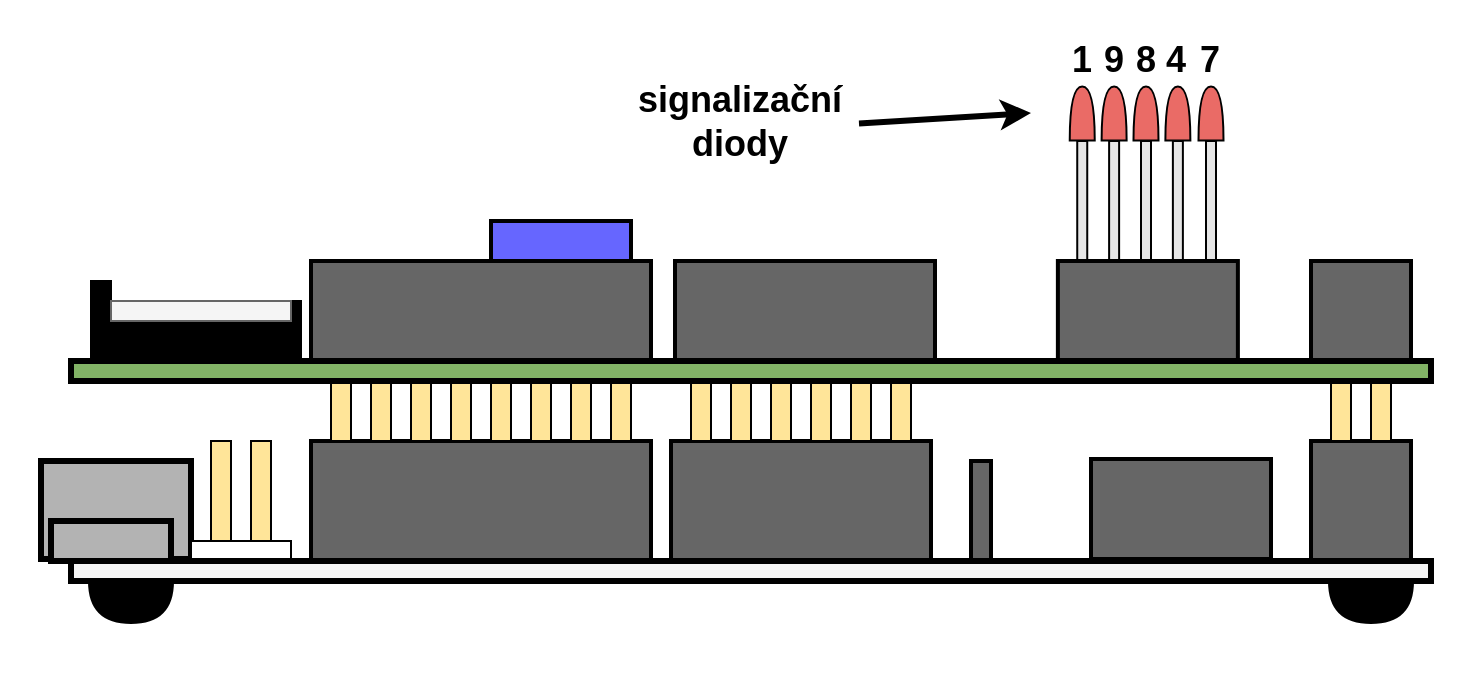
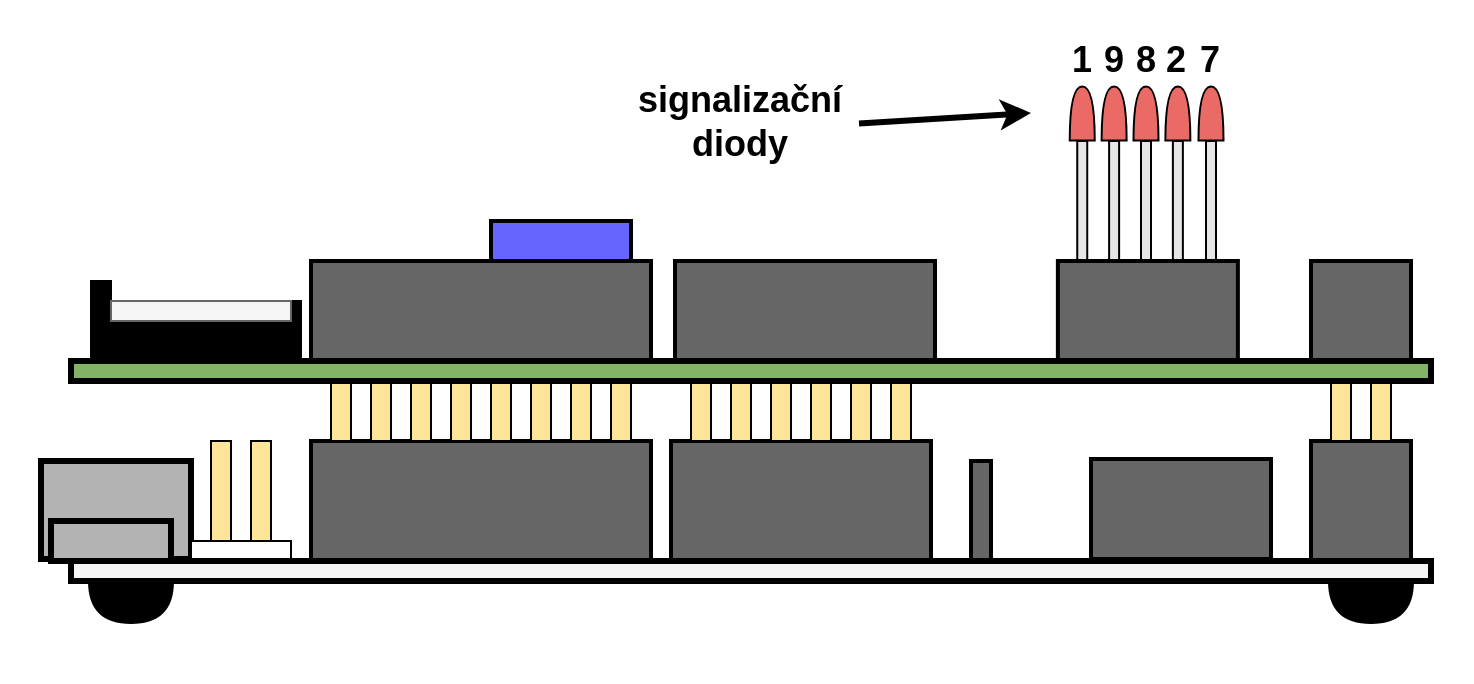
  <mxCell id="0" />
  <mxCell id="1" parent="0" />
  <mxCell id="2" value="" style="rounded=0;whiteSpace=wrap;html=1;fillColor=#E6E6E6;" vertex="1" parent="1"><mxGeometry x="602.5" y="70" width="5" height="60" as="geometry" /></mxCell>
  <mxCell id="3" value="" style="rounded=0;whiteSpace=wrap;html=1;fillColor=#E6E6E6;" vertex="1" parent="1"><mxGeometry x="585.94" y="70" width="5" height="60" as="geometry" /></mxCell>
  <mxCell id="4" value="" style="rounded=0;whiteSpace=wrap;html=1;fillColor=#E6E6E6;" vertex="1" parent="1"><mxGeometry x="570" y="70" width="5" height="60" as="geometry" /></mxCell>
  <mxCell id="5" value="" style="rounded=0;whiteSpace=wrap;html=1;fillColor=#E6E6E6;" vertex="1" parent="1"><mxGeometry x="554.06" y="70" width="5" height="60" as="geometry" /></mxCell>
  <mxCell id="6" value="" style="rounded=0;whiteSpace=wrap;html=1;fillColor=#E6E6E6;" vertex="1" parent="1"><mxGeometry x="538.12" y="70" width="5" height="60" as="geometry" /></mxCell>
  <mxCell id="7" value="" style="rounded=0;whiteSpace=wrap;html=1;fillColor=#B3B3B3;fontColor=#333333;strokeColor=#000000;strokeWidth=3;" vertex="1" parent="1"><mxGeometry x="20" y="230" width="75" height="49" as="geometry" /></mxCell>
  <mxCell id="8" value="" style="shape=or;whiteSpace=wrap;html=1;rotation=90;strokeWidth=3;fillColor=#000000;" vertex="1" parent="1"><mxGeometry x="675" y="280" width="20" height="40" as="geometry" /></mxCell>
  <mxCell id="9" value="" style="shape=or;whiteSpace=wrap;html=1;rotation=90;strokeWidth=3;fillColor=#000000;" vertex="1" parent="1"><mxGeometry x="55" y="280" width="20" height="40" as="geometry" /></mxCell>
  <mxCell id="10" value="" style="rounded=0;whiteSpace=wrap;html=1;strokeWidth=2;fillColor=#666666;" vertex="1" parent="1"><mxGeometry x="655" y="220" width="50" height="60" as="geometry" /></mxCell>
  <mxCell id="11" value="" style="rounded=0;whiteSpace=wrap;html=1;strokeWidth=2;fillColor=#666666;" vertex="1" parent="1"><mxGeometry x="155" y="220" width="170" height="60" as="geometry" /></mxCell>
  <mxCell id="12" value="" style="rounded=0;whiteSpace=wrap;html=1;strokeWidth=2;fillColor=#666666;" vertex="1" parent="1"><mxGeometry x="335" y="220" width="130" height="60" as="geometry" /></mxCell>
  <mxCell id="13" value="" style="rounded=0;whiteSpace=wrap;html=1;strokeWidth=2;fillColor=#666666;" vertex="1" parent="1"><mxGeometry x="485" y="230" width="10" height="50" as="geometry" /></mxCell>
  <mxCell id="14" value="" style="rounded=0;whiteSpace=wrap;html=1;strokeWidth=2;fillColor=#666666;" vertex="1" parent="1"><mxGeometry x="545" y="229" width="90" height="50" as="geometry" /></mxCell>
  <mxCell id="15" value="" style="rounded=0;whiteSpace=wrap;html=1;fillColor=#FFE599;" vertex="1" parent="1"><mxGeometry x="165" y="190" width="10" height="30" as="geometry" /></mxCell>
  <mxCell id="16" value="" style="rounded=0;whiteSpace=wrap;html=1;fillColor=#FFE599;" vertex="1" parent="1"><mxGeometry x="185" y="190" width="10" height="30" as="geometry" /></mxCell>
  <mxCell id="17" value="" style="rounded=0;whiteSpace=wrap;html=1;fillColor=#FFE599;" vertex="1" parent="1"><mxGeometry x="205" y="190" width="10" height="30" as="geometry" /></mxCell>
  <mxCell id="18" value="" style="rounded=0;whiteSpace=wrap;html=1;fillColor=#FFE599;" vertex="1" parent="1"><mxGeometry x="225" y="190" width="10" height="30" as="geometry" /></mxCell>
  <mxCell id="19" value="" style="rounded=0;whiteSpace=wrap;html=1;fillColor=#FFE599;" vertex="1" parent="1"><mxGeometry x="265" y="190" width="10" height="30" as="geometry" /></mxCell>
  <mxCell id="20" value="" style="rounded=0;whiteSpace=wrap;html=1;fillColor=#FFE599;" vertex="1" parent="1"><mxGeometry x="285" y="190" width="10" height="30" as="geometry" /></mxCell>
  <mxCell id="21" value="" style="rounded=0;whiteSpace=wrap;html=1;fillColor=#FFE599;" vertex="1" parent="1"><mxGeometry x="305" y="190" width="10" height="30" as="geometry" /></mxCell>
  <mxCell id="22" value="" style="rounded=0;whiteSpace=wrap;html=1;fillColor=#FFE599;" vertex="1" parent="1"><mxGeometry x="345" y="190" width="10" height="30" as="geometry" /></mxCell>
  <mxCell id="23" value="" style="rounded=0;whiteSpace=wrap;html=1;fillColor=#FFE599;" vertex="1" parent="1"><mxGeometry x="245" y="190" width="10" height="30" as="geometry" /></mxCell>
  <mxCell id="24" value="" style="rounded=0;whiteSpace=wrap;html=1;" vertex="1" parent="1"><mxGeometry x="95" y="270" width="50" height="10" as="geometry" /></mxCell>
  <mxCell id="25" value="" style="rounded=0;whiteSpace=wrap;html=1;fillColor=#FFE599;" vertex="1" parent="1"><mxGeometry x="125" y="220" width="10" height="50" as="geometry" /></mxCell>
  <mxCell id="26" value="" style="rounded=0;whiteSpace=wrap;html=1;fillColor=#FFE599;" vertex="1" parent="1"><mxGeometry x="105" y="220" width="10" height="50" as="geometry" /></mxCell>
  <mxCell id="27" value="" style="rounded=0;whiteSpace=wrap;html=1;fillColor=#B3B3B3;fontColor=#333333;strokeColor=#000000;strokeWidth=3;" vertex="1" parent="1"><mxGeometry x="25" y="260" width="60" height="20" as="geometry" /></mxCell>
  <mxCell id="28" value="" style="rounded=0;whiteSpace=wrap;html=1;fillColor=#FFE599;" vertex="1" parent="1"><mxGeometry x="365" y="190" width="10" height="30" as="geometry" /></mxCell>
  <mxCell id="29" value="" style="rounded=0;whiteSpace=wrap;html=1;fillColor=#FFE599;" vertex="1" parent="1"><mxGeometry x="385" y="190" width="10" height="30" as="geometry" /></mxCell>
  <mxCell id="30" value="" style="rounded=0;whiteSpace=wrap;html=1;fillColor=#FFE599;" vertex="1" parent="1"><mxGeometry x="405" y="190" width="10" height="30" as="geometry" /></mxCell>
  <mxCell id="31" value="" style="rounded=0;whiteSpace=wrap;html=1;fillColor=#FFE599;" vertex="1" parent="1"><mxGeometry x="425" y="190" width="10" height="30" as="geometry" /></mxCell>
  <mxCell id="32" value="" style="rounded=0;whiteSpace=wrap;html=1;fillColor=#FFE599;" vertex="1" parent="1"><mxGeometry x="445" y="190" width="10" height="30" as="geometry" /></mxCell>
  <mxCell id="33" value="" style="rounded=0;whiteSpace=wrap;html=1;strokeWidth=3;fontStyle=1;fillColor=#f5f5f5;fontColor=#333333;strokeColor=#000000;" vertex="1" parent="1"><mxGeometry x="35" y="280" width="680" height="10" as="geometry" /></mxCell>
  <mxCell id="34" value="" style="rounded=0;whiteSpace=wrap;html=1;fillColor=#FFE599;" vertex="1" parent="1"><mxGeometry x="685" y="190" width="10" height="30" as="geometry" /></mxCell>
  <mxCell id="35" value="" style="rounded=0;whiteSpace=wrap;html=1;fillColor=#FFE599;" vertex="1" parent="1"><mxGeometry x="665" y="190" width="10" height="30" as="geometry" /></mxCell>
  <mxCell id="36" value="" style="rounded=0;whiteSpace=wrap;html=1;strokeWidth=2;fillColor=#666666;" vertex="1" parent="1"><mxGeometry x="655" y="130" width="50" height="50" as="geometry" /></mxCell>
  <mxCell id="37" value="" style="rounded=0;whiteSpace=wrap;html=1;strokeWidth=2;fillColor=#666666;" vertex="1" parent="1"><mxGeometry x="528.44" y="130" width="90" height="50" as="geometry" /></mxCell>
  <mxCell id="38" value="" style="rounded=0;whiteSpace=wrap;html=1;strokeWidth=2;fillColor=#666666;" vertex="1" parent="1"><mxGeometry x="337" y="130" width="130" height="50" as="geometry" /></mxCell>
  <mxCell id="39" value="" style="rounded=0;whiteSpace=wrap;html=1;strokeWidth=2;fillColor=#666666;" vertex="1" parent="1"><mxGeometry x="155" y="130" width="170" height="50" as="geometry" /></mxCell>
  <mxCell id="40" value="" style="rounded=0;whiteSpace=wrap;html=1;fillColor=#6666FF;strokeColor=#000000;strokeWidth=2;" vertex="1" parent="1"><mxGeometry x="245" y="110" width="70" height="20" as="geometry" /></mxCell>
  <mxCell id="41" value="" style="rounded=0;whiteSpace=wrap;html=1;fillColor=#000000;" vertex="1" parent="1"><mxGeometry x="45" y="140" width="10" height="40" as="geometry" /></mxCell>
  <mxCell id="42" value="" style="rounded=0;whiteSpace=wrap;html=1;fillColor=#000000;" vertex="1" parent="1"><mxGeometry x="45" y="150" width="105" height="30" as="geometry" /></mxCell>
  <mxCell id="43" value="" style="rounded=0;whiteSpace=wrap;html=1;fillColor=#000000;" vertex="1" parent="1"><mxGeometry x="145" y="150" width="5" height="30" as="geometry" /></mxCell>
  <mxCell id="44" value="" style="rounded=0;whiteSpace=wrap;html=1;strokeWidth=3;fillColor=#82B366;" vertex="1" parent="1"><mxGeometry x="35" y="180" width="680" height="10" as="geometry" /></mxCell>
  <mxCell id="45" value="" style="shape=or;whiteSpace=wrap;html=1;rotation=-90;fillColor=#EA6B66;" vertex="1" parent="1"><mxGeometry x="591.56" y="50" width="26.88" height="12.5" as="geometry" /></mxCell>
  <mxCell id="46" value="" style="shape=or;whiteSpace=wrap;html=1;rotation=-90;fillColor=#EA6B66;" vertex="1" parent="1"><mxGeometry x="575" y="50" width="26.88" height="12.5" as="geometry" /></mxCell>
  <mxCell id="47" value="" style="shape=or;whiteSpace=wrap;html=1;rotation=-90;fillColor=#EA6B66;" vertex="1" parent="1"><mxGeometry x="559.06" y="50" width="26.88" height="12.5" as="geometry" /></mxCell>
  <mxCell id="48" value="" style="shape=or;whiteSpace=wrap;html=1;rotation=-90;fillColor=#EA6B66;" vertex="1" parent="1"><mxGeometry x="543.12" y="50" width="26.88" height="12.5" as="geometry" /></mxCell>
  <mxCell id="49" value="" style="shape=or;whiteSpace=wrap;html=1;rotation=-90;fillColor=#EA6B66;" vertex="1" parent="1"><mxGeometry x="527.18" y="50" width="26.88" height="12.5" as="geometry" /></mxCell>
  <mxCell id="50" value="" style="rounded=0;whiteSpace=wrap;html=1;fillColor=#f5f5f5;fontColor=#333333;strokeColor=#666666;" vertex="1" parent="1"><mxGeometry x="55" y="150" width="90" height="10" as="geometry" /></mxCell>
  <mxCell id="51" value="&lt;font style=&quot;font-size: 18px;&quot;&gt;&lt;b style=&quot;&quot;&gt;1&lt;/b&gt;&lt;/font&gt;" style="text;html=1;align=center;verticalAlign=middle;whiteSpace=wrap;rounded=0;" vertex="1" parent="1"><mxGeometry x="528.59" y="20" width="24.06" height="20" as="geometry" /></mxCell>
  <mxCell id="52" value="&lt;font style=&quot;font-size: 18px;&quot;&gt;&lt;b style=&quot;&quot;&gt;9&lt;/b&gt;&lt;/font&gt;" style="text;html=1;align=center;verticalAlign=middle;whiteSpace=wrap;rounded=0;" vertex="1" parent="1"><mxGeometry x="544.53" y="20" width="24.06" height="20" as="geometry" /></mxCell>
  <mxCell id="53" value="&lt;font style=&quot;font-size: 18px;&quot;&gt;&lt;b style=&quot;&quot;&gt;8&lt;/b&gt;&lt;/font&gt;" style="text;html=1;align=center;verticalAlign=middle;whiteSpace=wrap;rounded=0;" vertex="1" parent="1"><mxGeometry x="561.41" y="20" width="24.06" height="20" as="geometry" /></mxCell>
- <mxCell id="54" value="&lt;font style=&quot;font-size: 18px;&quot;&gt;&lt;b style=&quot;&quot;&gt;4&lt;/b&gt;&lt;/font&gt;" style="text;html=1;align=center;verticalAlign=middle;whiteSpace=wrap;rounded=0;" vertex="1" parent="1"><mxGeometry x="576.41" y="20" width="24.06" height="20" as="geometry" /></mxCell>
+ <mxCell id="54" value="&lt;font style=&quot;font-size: 18px;&quot;&gt;&lt;b style=&quot;&quot;&gt;2&lt;/b&gt;&lt;/font&gt;" style="text;html=1;align=center;verticalAlign=middle;whiteSpace=wrap;rounded=0;" vertex="1" parent="1"><mxGeometry x="576.41" y="20" width="24.06" height="20" as="geometry" /></mxCell>
  <mxCell id="55" value="&lt;font style=&quot;font-size: 18px;&quot;&gt;&lt;b style=&quot;&quot;&gt;7&lt;/b&gt;&lt;/font&gt;" style="text;html=1;align=center;verticalAlign=middle;whiteSpace=wrap;rounded=0;" vertex="1" parent="1"><mxGeometry x="592.97" y="20" width="24.06" height="20" as="geometry" /></mxCell>
  <mxCell id="56" value="&lt;font style=&quot;font-size: 18px;&quot;&gt;&lt;b&gt;signalizační&lt;/b&gt;&lt;/font&gt;&lt;div&gt;&lt;font style=&quot;font-size: 18px;&quot;&gt;&lt;b&gt;diody&lt;/b&gt;&lt;/font&gt;&lt;/div&gt;" style="text;html=1;align=center;verticalAlign=middle;whiteSpace=wrap;rounded=0;" vertex="1" parent="1"><mxGeometry x="311" y="36.25" width="118" height="50" as="geometry" /></mxCell>
  <mxCell id="57" value="" style="endArrow=classic;html=1;rounded=0;exitX=1;exitY=0.5;exitDx=0;exitDy=0;strokeWidth=3;" edge="1" parent="1" source="56"><mxGeometry width="50" height="50" relative="1" as="geometry"><mxPoint x="445" y="62.5" as="sourcePoint" /><mxPoint x="515" y="56" as="targetPoint" /></mxGeometry></mxCell>
